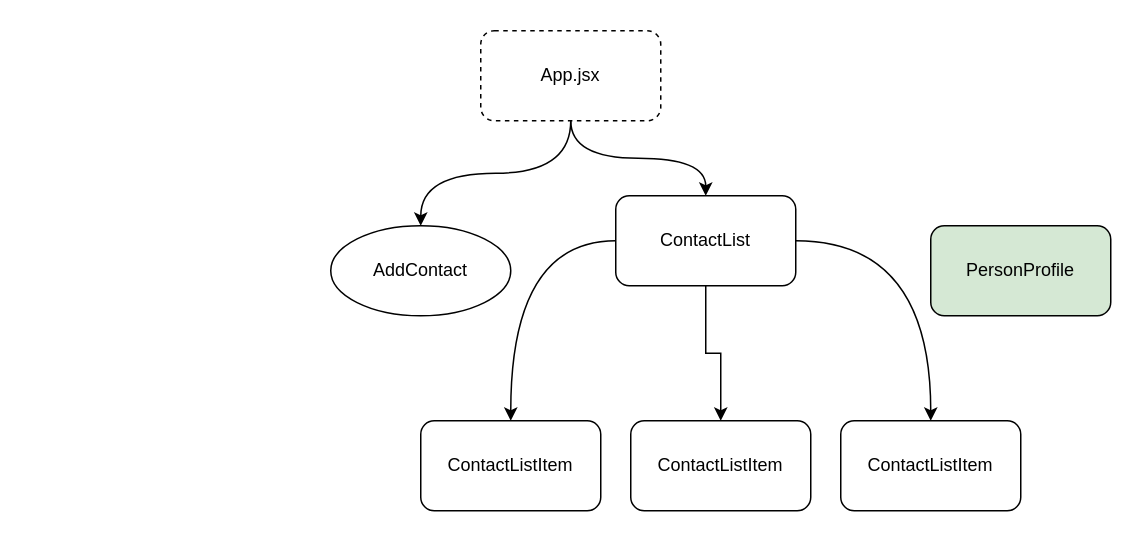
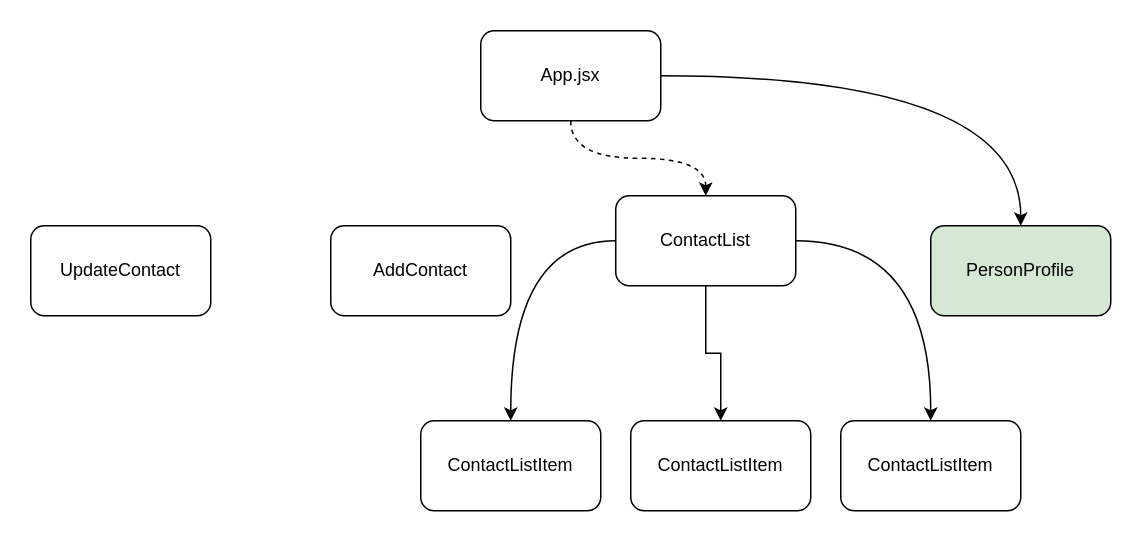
  <mxCell id="0" />
  <mxCell id="1" parent="0" />
- <mxCell id="2" style="edgeStyle=orthogonalEdgeStyle;rounded=0;orthogonalLoop=1;jettySize=auto;html=1;curved=1;" parent="1" source="5" target="6" edge="1"><mxGeometry relative="1" as="geometry" /></mxCell>
- <mxCell id="3" style="edgeStyle=orthogonalEdgeStyle;rounded=0;orthogonalLoop=1;jettySize=auto;html=1;curved=1;" parent="1" source="5" target="10" edge="1"><mxGeometry relative="1" as="geometry" /></mxCell>
- <mxCell id="5" value="App.jsx" style="rounded=1;whiteSpace=wrap;html=1;dashed=1;" parent="1" vertex="1"><mxGeometry x="320" y="20" width="120" height="60" as="geometry" /></mxCell>
- <mxCell id="6" value="AddContact" style="ellipse;whiteSpace=wrap;html=1;" parent="1" vertex="1"><mxGeometry x="220" y="150" width="120" height="60" as="geometry" /></mxCell>
+ <mxCell id="3" style="edgeStyle=orthogonalEdgeStyle;rounded=0;orthogonalLoop=1;jettySize=auto;html=1;curved=1;dashed=1;" parent="1" source="5" target="10" edge="1"><mxGeometry relative="1" as="geometry" /></mxCell>
+ <mxCell id="4" style="edgeStyle=orthogonalEdgeStyle;rounded=0;orthogonalLoop=1;jettySize=auto;html=1;entryX=0.5;entryY=0;entryDx=0;entryDy=0;curved=1;" edge="1" parent="1" source="5" target="15"><mxGeometry relative="1" as="geometry" /></mxCell>
+ <mxCell id="5" value="App.jsx" style="rounded=1;whiteSpace=wrap;html=1;" parent="1" vertex="1"><mxGeometry x="320" y="20" width="120" height="60" as="geometry" /></mxCell>
+ <mxCell id="6" value="AddContact" style="rounded=1;whiteSpace=wrap;html=1;" parent="1" vertex="1"><mxGeometry x="220" y="150" width="120" height="60" as="geometry" /></mxCell>
  <mxCell id="7" style="edgeStyle=orthogonalEdgeStyle;rounded=0;orthogonalLoop=1;jettySize=auto;html=1;curved=1;" parent="1" source="10" target="11" edge="1"><mxGeometry relative="1" as="geometry" /></mxCell>
  <mxCell id="8" style="edgeStyle=orthogonalEdgeStyle;rounded=0;orthogonalLoop=1;jettySize=auto;html=1;" parent="1" source="10" target="12" edge="1"><mxGeometry relative="1" as="geometry" /></mxCell>
  <mxCell id="9" style="edgeStyle=orthogonalEdgeStyle;rounded=0;orthogonalLoop=1;jettySize=auto;html=1;curved=1;" parent="1" source="10" target="13" edge="1"><mxGeometry relative="1" as="geometry" /></mxCell>
  <mxCell id="10" value="ContactList" style="rounded=1;whiteSpace=wrap;html=1;" parent="1" vertex="1"><mxGeometry x="410" y="130" width="120" height="60" as="geometry" /></mxCell>
  <mxCell id="11" value="ContactListItem" style="rounded=1;whiteSpace=wrap;html=1;" parent="1" vertex="1"><mxGeometry x="280" y="280" width="120" height="60" as="geometry" /></mxCell>
  <mxCell id="12" value="ContactListItem" style="rounded=1;whiteSpace=wrap;html=1;" parent="1" vertex="1"><mxGeometry x="420" y="280" width="120" height="60" as="geometry" /></mxCell>
  <mxCell id="13" value="ContactListItem" style="rounded=1;whiteSpace=wrap;html=1;" parent="1" vertex="1"><mxGeometry x="560" y="280" width="120" height="60" as="geometry" /></mxCell>
+ <mxCell id="14" value="UpdateContact" style="rounded=1;whiteSpace=wrap;html=1;" vertex="1" parent="1"><mxGeometry x="20" y="150" width="120" height="60" as="geometry" /></mxCell>
  <mxCell id="15" value="PersonProfile" style="rounded=1;whiteSpace=wrap;html=1;fillColor=#d5e8d4;" vertex="1" parent="1"><mxGeometry x="620" y="150" width="120" height="60" as="geometry" /></mxCell>
